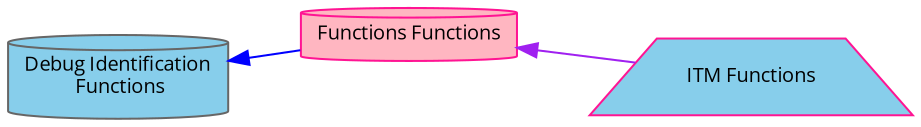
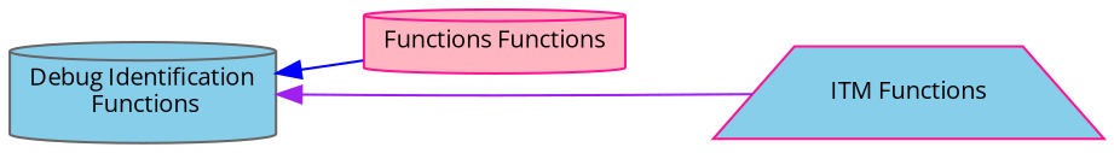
  digraph {
    fontname="Open Sans"
    rankdir=LR
    node [color=deeppink fillcolor=skyblue fontname="Open Sans" fontsize=10 shape=cylinder style=filled]
    edge [dir=back fontname="Open Sans" fontsize=10 labelfontname=Helvetica labelfontsize=10 shape=plaintext style=solid]
    n1 [color=gray40 height=0.2 label="Debug Identification\l Functions" width=0.4]
    n2 [fillcolor=lightpink fontcolor=black height=0.2 label="Functions Functions" width=0.4]
    n3 [height=0.2 label="ITM Functions" shape=trapezium width=0.4]
    n1 -> n2 [color=blue]
-   n2 -> n3 [color=purple]
+   n1 -> n3 [color=purple]
  }
